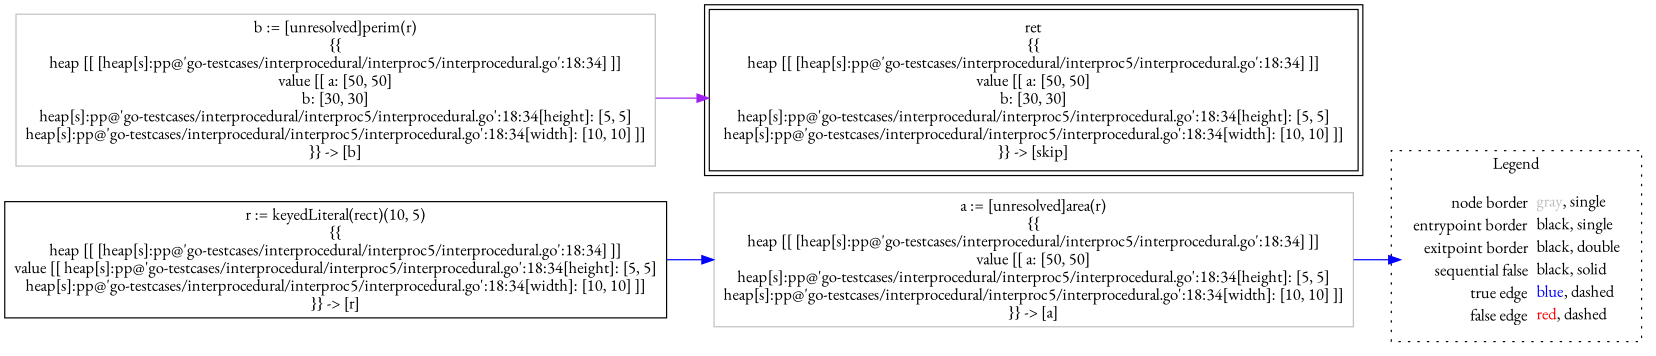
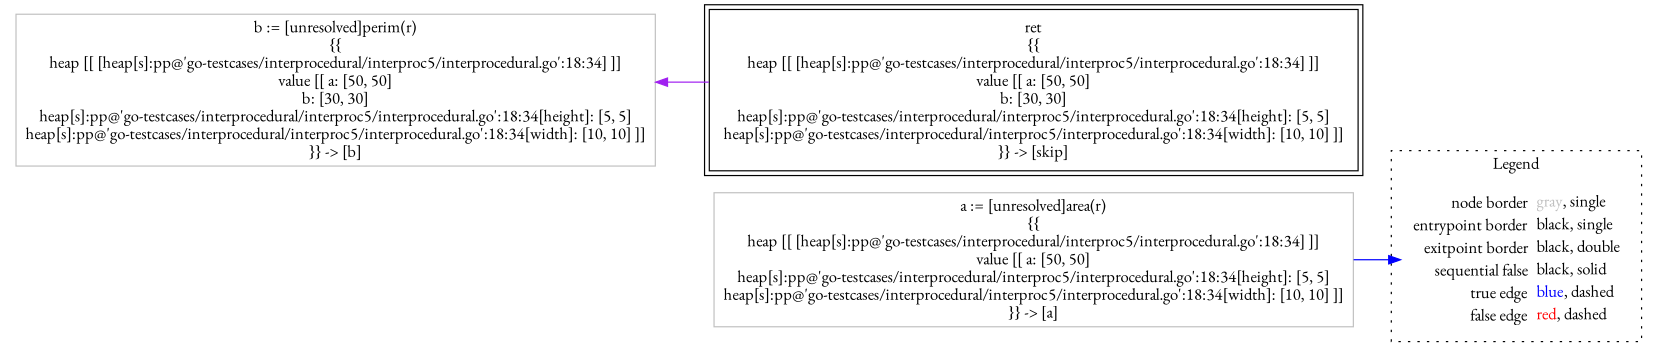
  digraph {
    fontname="EB Garamond"
    rankdir=LR
    node [fontname="EB Garamond" shape=rect color=black]
    edge [color=blue fontname="EB Garamond"]
    n1 [label=<<table border="0" cellpadding="2" cellspacing="0" cellborder="0"><tr><td align="right">node border&nbsp;</td><td align="left"><font color="gray">gray</font>, single</td></tr><tr><td align="right">entrypoint border&nbsp;</td><td align="left"><font color="black">black</font>, single</td></tr><tr><td align="right">exitpoint border&nbsp;</td><td align="left"><font color="black">black</font>, double</td></tr><tr><td align="right">sequential false&nbsp;</td><td align="left"><font color="black">black</font>, solid</td></tr><tr><td align="right">true edge&nbsp;</td><td align="left"><font color="blue">blue</font>, dashed</td></tr><tr><td align="right">false edge&nbsp;</td><td align="left"><font color="red">red</font>, dashed</td></tr></table>> shape=plaintext color=""]
-   n2 [label=<r := keyedLiteral(rect)(10, 5)<BR/>{{<BR/>heap [[ [heap[s]:pp@'go-testcases/interprocedural/interproc5/interprocedural.go':18:34] ]]<BR/>value [[ heap[s]:pp@'go-testcases/interprocedural/interproc5/interprocedural.go':18:34[height]: [5, 5]<BR/>heap[s]:pp@'go-testcases/interprocedural/interproc5/interprocedural.go':18:34[width]: [10, 10] ]]<BR/>}} -&gt; [r]>]
    n3 [color=gray label=<a := [unresolved]area(r)<BR/>{{<BR/>heap [[ [heap[s]:pp@'go-testcases/interprocedural/interproc5/interprocedural.go':18:34] ]]<BR/>value [[ a: [50, 50]<BR/>heap[s]:pp@'go-testcases/interprocedural/interproc5/interprocedural.go':18:34[height]: [5, 5]<BR/>heap[s]:pp@'go-testcases/interprocedural/interproc5/interprocedural.go':18:34[width]: [10, 10] ]]<BR/>}} -&gt; [a]>]
    n4 [color=gray label=<b := [unresolved]perim(r)<BR/>{{<BR/>heap [[ [heap[s]:pp@'go-testcases/interprocedural/interproc5/interprocedural.go':18:34] ]]<BR/>value [[ a: [50, 50]<BR/>b: [30, 30]<BR/>heap[s]:pp@'go-testcases/interprocedural/interproc5/interprocedural.go':18:34[height]: [5, 5]<BR/>heap[s]:pp@'go-testcases/interprocedural/interproc5/interprocedural.go':18:34[width]: [10, 10] ]]<BR/>}} -&gt; [b]>]
    n5 [label=<ret<BR/>{{<BR/>heap [[ [heap[s]:pp@'go-testcases/interprocedural/interproc5/interprocedural.go':18:34] ]]<BR/>value [[ a: [50, 50]<BR/>b: [30, 30]<BR/>heap[s]:pp@'go-testcases/interprocedural/interproc5/interprocedural.go':18:34[height]: [5, 5]<BR/>heap[s]:pp@'go-testcases/interprocedural/interproc5/interprocedural.go':18:34[width]: [10, 10] ]]<BR/>}} -&gt; [skip]> peripheries=2]
    subgraph cluster_1 {
      label=Legend
      style=dotted
      n1
    }
-   n2 -> n3
    n3 -> n1
-   n4 -> n5 [color=purple]
+   n5 -> n4 [color=purple]
  }
